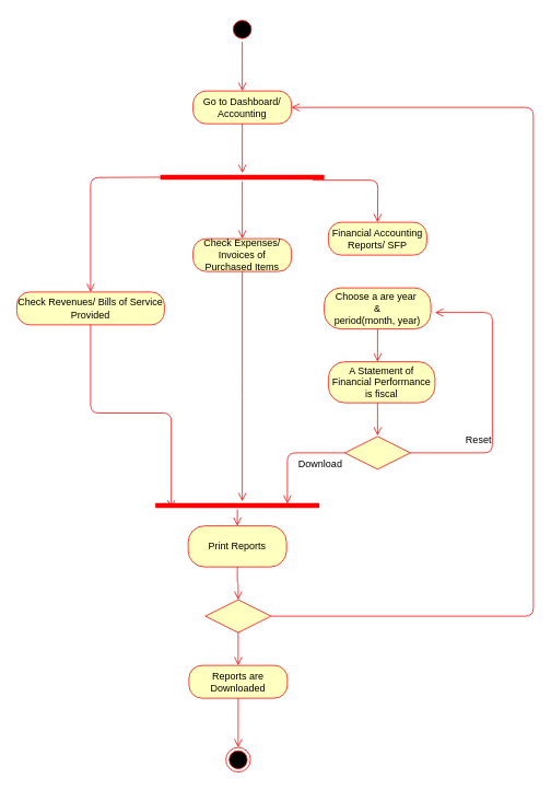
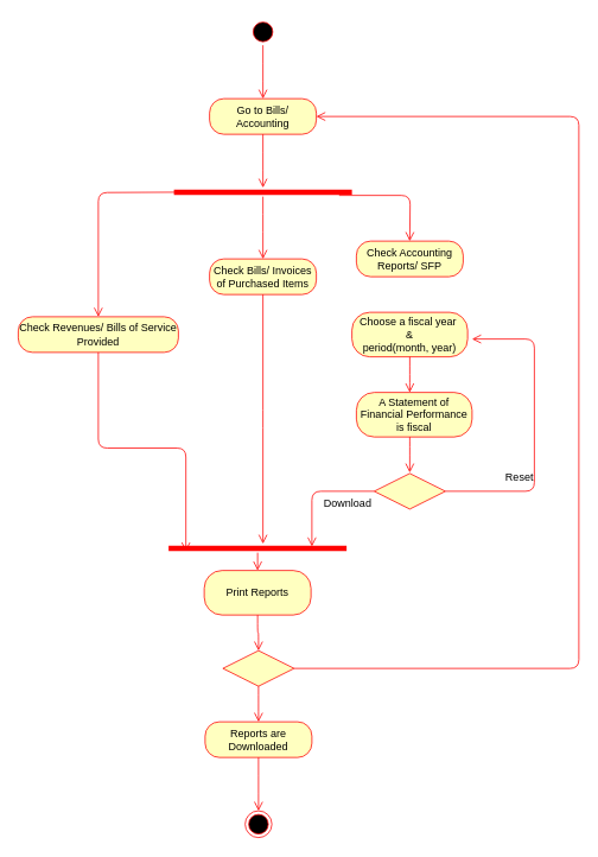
  <mxCell id="0" />
  <mxCell id="1" parent="0" />
  <mxCell id="2" value="" style="ellipse;html=1;shape=startState;fillColor=#000000;strokeColor=#ff0000;" parent="1" vertex="1"><mxGeometry x="280" y="20" width="30" height="30" as="geometry" /></mxCell>
  <mxCell id="3" value="" style="edgeStyle=orthogonalEdgeStyle;html=1;verticalAlign=bottom;endArrow=open;endSize=8;strokeColor=#ff0000;" parent="1" source="2" edge="1"><mxGeometry relative="1" as="geometry"><mxPoint x="295" y="110" as="targetPoint" /></mxGeometry></mxCell>
- <mxCell id="4" value="Go to Dashboard/ Accounting" style="rounded=1;whiteSpace=wrap;html=1;arcSize=40;fontColor=#000000;fillColor=#ffffc0;strokeColor=#ff0000;" parent="1" vertex="1"><mxGeometry x="235" y="110" width="120" height="40" as="geometry" /></mxCell>
+ <mxCell id="4" value="Go to Bills/ Accounting" style="rounded=1;whiteSpace=wrap;html=1;arcSize=40;fontColor=#000000;fillColor=#ffffc0;strokeColor=#ff0000;" parent="1" vertex="1"><mxGeometry x="235" y="110" width="120" height="40" as="geometry" /></mxCell>
  <mxCell id="5" value="" style="edgeStyle=orthogonalEdgeStyle;html=1;verticalAlign=bottom;endArrow=open;endSize=8;strokeColor=#ff0000;" parent="1" source="4" edge="1"><mxGeometry relative="1" as="geometry"><mxPoint x="295" y="210" as="targetPoint" /></mxGeometry></mxCell>
  <mxCell id="6" value="Check Revenues/ Bills of Service Provided" style="rounded=1;whiteSpace=wrap;html=1;arcSize=40;fontColor=#000000;fillColor=#ffffc0;strokeColor=#ff0000;" parent="1" vertex="1"><mxGeometry x="20" y="355" width="180" height="40" as="geometry" /></mxCell>
  <mxCell id="7" value="" style="edgeStyle=orthogonalEdgeStyle;html=1;verticalAlign=bottom;endArrow=open;endSize=8;strokeColor=#ff0000;entryX=0.097;entryY=0.867;entryDx=0;entryDy=0;entryPerimeter=0;exitX=0.5;exitY=1;exitDx=0;exitDy=0;" parent="1" source="6" target="15" edge="1"><mxGeometry relative="1" as="geometry"><mxPoint x="200" y="510" as="targetPoint" /><Array as="points" /><mxPoint x="70" y="400" as="sourcePoint" /></mxGeometry></mxCell>
- <mxCell id="8" value="Financial Accounting Reports/ SFP" style="rounded=1;whiteSpace=wrap;html=1;arcSize=40;fontColor=#000000;fillColor=#ffffc0;strokeColor=#ff0000;" parent="1" vertex="1"><mxGeometry x="400" y="270" width="120" height="40" as="geometry" /></mxCell>
+ <mxCell id="8" value="Check Accounting Reports/ SFP" style="rounded=1;whiteSpace=wrap;html=1;arcSize=40;fontColor=#000000;fillColor=#ffffc0;strokeColor=#ff0000;" parent="1" vertex="1"><mxGeometry x="400" y="270" width="120" height="40" as="geometry" /></mxCell>
  <mxCell id="9" value="" style="shape=line;html=1;strokeWidth=6;strokeColor=#ff0000;" parent="1" vertex="1"><mxGeometry x="195" y="210" width="200" height="10" as="geometry" /></mxCell>
  <mxCell id="10" value="" style="edgeStyle=orthogonalEdgeStyle;html=1;verticalAlign=bottom;endArrow=open;endSize=8;strokeColor=#ff0000;entryX=0.5;entryY=0;entryDx=0;entryDy=0;" parent="1" target="6" edge="1"><mxGeometry relative="1" as="geometry"><mxPoint x="209.5" y="310" as="targetPoint" /><mxPoint x="210" y="215" as="sourcePoint" /><Array as="points" /></mxGeometry></mxCell>
  <mxCell id="11" value="" style="edgeStyle=orthogonalEdgeStyle;html=1;verticalAlign=bottom;endArrow=open;endSize=8;strokeColor=#ff0000;" parent="1" source="9" edge="1"><mxGeometry relative="1" as="geometry"><mxPoint x="295" y="290" as="targetPoint" /><mxPoint x="305" y="230" as="sourcePoint" /><Array as="points"><mxPoint x="295" y="250" /><mxPoint x="295" y="250" /></Array></mxGeometry></mxCell>
- <mxCell id="12" value="Check Expenses/ Invoices of Purchased Items" style="rounded=1;whiteSpace=wrap;html=1;arcSize=40;fontColor=#000000;fillColor=#ffffc0;strokeColor=#ff0000;" parent="1" vertex="1"><mxGeometry x="235" y="290" width="120" height="40" as="geometry" /></mxCell>
+ <mxCell id="12" value="Check Bills/ Invoices of Purchased Items" style="rounded=1;whiteSpace=wrap;html=1;arcSize=40;fontColor=#000000;fillColor=#ffffc0;strokeColor=#ff0000;" parent="1" vertex="1"><mxGeometry x="235" y="290" width="120" height="40" as="geometry" /></mxCell>
  <mxCell id="13" value="" style="edgeStyle=orthogonalEdgeStyle;html=1;verticalAlign=bottom;endArrow=open;endSize=8;strokeColor=#ff0000;" parent="1" source="12" target="15" edge="1"><mxGeometry relative="1" as="geometry"><mxPoint x="295" y="390" as="targetPoint" /><Array as="points"><mxPoint x="295" y="470" /><mxPoint x="295" y="470" /></Array></mxGeometry></mxCell>
  <mxCell id="14" value="" style="edgeStyle=orthogonalEdgeStyle;html=1;verticalAlign=bottom;endArrow=open;endSize=8;strokeColor=#ff0000;exitX=0.928;exitY=0.867;exitDx=0;exitDy=0;exitPerimeter=0;" parent="1" source="9" edge="1"><mxGeometry relative="1" as="geometry"><mxPoint x="460" y="270" as="targetPoint" /><mxPoint x="380" y="230" as="sourcePoint" /></mxGeometry></mxCell>
  <mxCell id="15" value="" style="shape=line;html=1;strokeWidth=6;strokeColor=#ff0000;" parent="1" vertex="1"><mxGeometry x="189" y="610" width="200" height="10" as="geometry" /></mxCell>
  <mxCell id="16" value="" style="edgeStyle=orthogonalEdgeStyle;html=1;verticalAlign=bottom;endArrow=open;endSize=8;strokeColor=#ff0000;entryX=0.5;entryY=0;entryDx=0;entryDy=0;" parent="1" source="15" edge="1" target="17"><mxGeometry relative="1" as="geometry"><mxPoint x="290" y="600" as="targetPoint" /></mxGeometry></mxCell>
  <mxCell id="17" value="Print Reports" style="rounded=1;whiteSpace=wrap;html=1;arcSize=40;fontColor=#000000;fillColor=#ffffc0;strokeColor=#ff0000;" parent="1" vertex="1"><mxGeometry x="229" y="640" width="120" height="50" as="geometry" /></mxCell>
  <mxCell id="18" value="" style="edgeStyle=orthogonalEdgeStyle;html=1;verticalAlign=bottom;endArrow=open;endSize=8;strokeColor=#ff0000;entryX=0.5;entryY=0;entryDx=0;entryDy=0;" parent="1" source="17" edge="1" target="19"><mxGeometry relative="1" as="geometry"><mxPoint x="290" y="700" as="targetPoint" /><Array as="points" /></mxGeometry></mxCell>
  <mxCell id="19" value="" style="rhombus;whiteSpace=wrap;html=1;fillColor=#ffffc0;strokeColor=#ff0000;" parent="1" vertex="1"><mxGeometry x="250" y="730" width="80" height="40" as="geometry" /></mxCell>
  <mxCell id="20" value="" style="edgeStyle=orthogonalEdgeStyle;html=1;align=left;verticalAlign=bottom;endArrow=open;endSize=8;strokeColor=#ff0000;entryX=1;entryY=0.5;entryDx=0;entryDy=0;" parent="1" source="19" target="4" edge="1"><mxGeometry x="-1" relative="1" as="geometry"><mxPoint x="360" y="130" as="targetPoint" /><Array as="points"><mxPoint x="650" y="750" /><mxPoint x="650" y="130" /></Array></mxGeometry></mxCell>
  <mxCell id="21" value="" style="edgeStyle=orthogonalEdgeStyle;html=1;align=left;verticalAlign=top;endArrow=open;endSize=8;strokeColor=#ff0000;" parent="1" source="19" edge="1"><mxGeometry x="-1" relative="1" as="geometry"><mxPoint x="290" y="810" as="targetPoint" /></mxGeometry></mxCell>
  <mxCell id="22" value="Reports are Downloaded" style="rounded=1;whiteSpace=wrap;html=1;arcSize=40;fontColor=#000000;fillColor=#ffffc0;strokeColor=#ff0000;" parent="1" vertex="1"><mxGeometry x="230" y="810" width="120" height="40" as="geometry" /></mxCell>
  <mxCell id="23" value="" style="edgeStyle=orthogonalEdgeStyle;html=1;verticalAlign=bottom;endArrow=open;endSize=8;strokeColor=#ff0000;" parent="1" source="22" edge="1"><mxGeometry relative="1" as="geometry"><mxPoint x="290" y="910" as="targetPoint" /></mxGeometry></mxCell>
  <mxCell id="24" value="" style="ellipse;html=1;shape=endState;fillColor=#000000;strokeColor=#ff0000;" parent="1" vertex="1"><mxGeometry x="275" y="910" width="30" height="30" as="geometry" /></mxCell>
- <mxCell id="25" value="Choose a are year&amp;nbsp;&lt;br&gt;&amp;amp;&lt;br&gt;period(month, year)" style="rounded=1;whiteSpace=wrap;html=1;arcSize=40;fontColor=#000000;fillColor=#ffffc0;strokeColor=#ff0000;" vertex="1" parent="1"><mxGeometry x="395" y="350" width="130" height="50" as="geometry" /></mxCell>
+ <mxCell id="25" value="Choose a fiscal year&amp;nbsp;&lt;br&gt;&amp;amp;&lt;br&gt;period(month, year)" style="rounded=1;whiteSpace=wrap;html=1;arcSize=40;fontColor=#000000;fillColor=#ffffc0;strokeColor=#ff0000;" vertex="1" parent="1"><mxGeometry x="395" y="350" width="130" height="50" as="geometry" /></mxCell>
  <mxCell id="26" value="" style="edgeStyle=orthogonalEdgeStyle;html=1;verticalAlign=bottom;endArrow=open;endSize=8;strokeColor=#ff0000;" edge="1" source="25" parent="1"><mxGeometry relative="1" as="geometry"><mxPoint x="460" y="440" as="targetPoint" /></mxGeometry></mxCell>
  <mxCell id="27" value="A Statement of Financial Performance is fiscal" style="rounded=1;whiteSpace=wrap;html=1;arcSize=40;fontColor=#000000;fillColor=#ffffc0;strokeColor=#ff0000;" vertex="1" parent="1"><mxGeometry x="400" y="440" width="130" height="50" as="geometry" /></mxCell>
  <mxCell id="28" value="" style="edgeStyle=orthogonalEdgeStyle;html=1;verticalAlign=bottom;endArrow=open;endSize=8;strokeColor=#ff0000;" edge="1" source="27" parent="1"><mxGeometry relative="1" as="geometry"><mxPoint x="460" y="530" as="targetPoint" /><Array as="points"><mxPoint x="460" y="500" /><mxPoint x="460" y="500" /></Array></mxGeometry></mxCell>
  <mxCell id="29" value="" style="rhombus;whiteSpace=wrap;html=1;fillColor=#ffffc0;strokeColor=#ff0000;" vertex="1" parent="1"><mxGeometry x="420" y="531" width="80" height="40" as="geometry" /></mxCell>
  <mxCell id="30" value="" style="edgeStyle=orthogonalEdgeStyle;html=1;align=left;verticalAlign=bottom;endArrow=open;endSize=8;strokeColor=#ff0000;" edge="1" source="29" parent="1"><mxGeometry x="-1" relative="1" as="geometry"><mxPoint x="530" y="380" as="targetPoint" /><Array as="points"><mxPoint x="600" y="551" /></Array></mxGeometry></mxCell>
  <mxCell id="31" value="" style="edgeStyle=orthogonalEdgeStyle;html=1;align=left;verticalAlign=top;endArrow=open;endSize=8;strokeColor=#ff0000;exitX=0;exitY=0.5;exitDx=0;exitDy=0;" edge="1" source="29" parent="1"><mxGeometry x="-1" relative="1" as="geometry"><mxPoint x="350" y="613" as="targetPoint" /><Array as="points"><mxPoint x="350" y="551" /></Array></mxGeometry></mxCell>
  <mxCell id="32" value="Download" style="text;html=1;align=center;verticalAlign=middle;resizable=0;points=[];autosize=1;" vertex="1" parent="1"><mxGeometry x="355" y="555" width="70" height="20" as="geometry" /></mxCell>
  <mxCell id="33" value="Reset" style="text;html=1;align=center;verticalAlign=middle;resizable=0;points=[];autosize=1;" vertex="1" parent="1"><mxGeometry x="558" y="525" width="50" height="20" as="geometry" /></mxCell>
